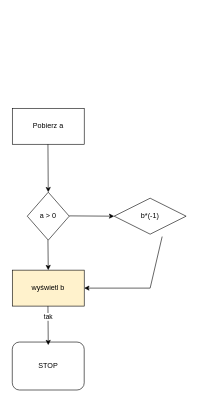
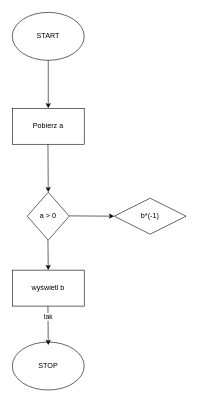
  <mxCell id="0" />
  <mxCell id="1" parent="0" />
+ <mxCell id="2" value="START" style="ellipse;whiteSpace=wrap;html=1;" parent="1" vertex="1"><mxGeometry x="20" y="20" width="120" height="80" as="geometry" /></mxCell>
+ <mxCell id="3" value="" style="endArrow=classic;html=1;rounded=0;exitX=0.5;exitY=1;exitDx=0;exitDy=0;entryX=0.5;entryY=0;entryDx=0;entryDy=0;" parent="1" source="2" target="4" edge="1"><mxGeometry width="50" height="50" relative="1" as="geometry"><mxPoint x="80" y="240" as="sourcePoint" /><mxPoint x="80" y="180" as="targetPoint" /><Array as="points" /></mxGeometry></mxCell>
  <mxCell id="4" value="Pobierz a" style="rounded=0;whiteSpace=wrap;html=1;" parent="1" vertex="1"><mxGeometry x="20" y="180" width="120" height="60" as="geometry" /></mxCell>
- <mxCell id="5" value="STOP" style="whiteSpace=wrap;html=1;rounded=1;" vertex="1" parent="1"><mxGeometry x="20" y="570" width="120" height="80" as="geometry" /></mxCell>
+ <mxCell id="5" value="STOP" style="ellipse;whiteSpace=wrap;html=1;" vertex="1" parent="1"><mxGeometry x="20" y="570" width="120" height="80" as="geometry" /></mxCell>
  <mxCell id="6" value="a &amp;gt; 0" style="rhombus;whiteSpace=wrap;html=1;" vertex="1" parent="1"><mxGeometry x="45" y="320" width="70" height="80" as="geometry" /></mxCell>
  <mxCell id="7" value="" style="endArrow=classic;html=1;rounded=0;exitX=0.5;exitY=1;exitDx=0;exitDy=0;entryX=0.5;entryY=0;entryDx=0;entryDy=0;" edge="1" parent="1" target="6"><mxGeometry width="50" height="50" relative="1" as="geometry"><mxPoint x="79.5" y="240" as="sourcePoint" /><mxPoint x="79.5" y="320" as="targetPoint" /><Array as="points" /></mxGeometry></mxCell>
  <mxCell id="8" value="" style="endArrow=classic;html=1;rounded=0;entryX=0;entryY=0.5;entryDx=0;entryDy=0;" edge="1" parent="1" target="9"><mxGeometry width="50" height="50" relative="1" as="geometry"><mxPoint x="115" y="359.5" as="sourcePoint" /><mxPoint x="175" y="359.5" as="targetPoint" /></mxGeometry></mxCell>
  <mxCell id="9" value="b*(-1)" style="rhombus;whiteSpace=wrap;html=1;" vertex="1" parent="1"><mxGeometry x="190" y="330" width="120" height="60" as="geometry" /></mxCell>
- <mxCell id="10" value="wyświetl b" style="rounded=0;whiteSpace=wrap;html=1;fillColor=#fff2cc;" vertex="1" parent="1"><mxGeometry x="20" y="450" width="120" height="60" as="geometry" /></mxCell>
+ <mxCell id="10" value="wyświetl b" style="rounded=0;whiteSpace=wrap;html=1;" vertex="1" parent="1"><mxGeometry x="20" y="450" width="120" height="60" as="geometry" /></mxCell>
  <mxCell id="11" value="" style="endArrow=classic;html=1;rounded=0;exitX=0.5;exitY=1;exitDx=0;exitDy=0;entryX=0.5;entryY=0;entryDx=0;entryDy=0;" edge="1" parent="1" target="10"><mxGeometry width="50" height="50" relative="1" as="geometry"><mxPoint x="79.5" y="400" as="sourcePoint" /><mxPoint x="80" y="450" as="targetPoint" /><Array as="points" /></mxGeometry></mxCell>
- <mxCell id="12" value="" style="endArrow=classic;html=1;rounded=0;entryX=1;entryY=0.5;entryDx=0;entryDy=0;exitX=0.667;exitY=1.067;exitDx=0;exitDy=0;exitPerimeter=0;" edge="1" parent="1" source="9" target="10"><mxGeometry width="50" height="50" relative="1" as="geometry"><mxPoint x="260" y="480" as="sourcePoint" /><mxPoint x="270" y="440" as="targetPoint" /><Array as="points"><mxPoint x="250" y="480" /></Array></mxGeometry></mxCell>
  <mxCell id="13" value="" style="endArrow=classic;html=1;rounded=0;exitX=0.5;exitY=1;exitDx=0;exitDy=0;entryX=0.5;entryY=0.063;entryDx=0;entryDy=0;entryPerimeter=0;" edge="1" parent="1" target="5"><mxGeometry width="50" height="50" relative="1" as="geometry"><mxPoint x="79.5" y="510" as="sourcePoint" /><mxPoint x="80" y="550" as="targetPoint" /><Array as="points" /></mxGeometry></mxCell>
  <mxCell id="14" value="tak" style="edgeLabel;html=1;align=center;verticalAlign=middle;resizable=0;points=[];" vertex="1" connectable="0" parent="13"><mxGeometry x="-0.446" relative="1" as="geometry"><mxPoint as="offset" /></mxGeometry></mxCell>
